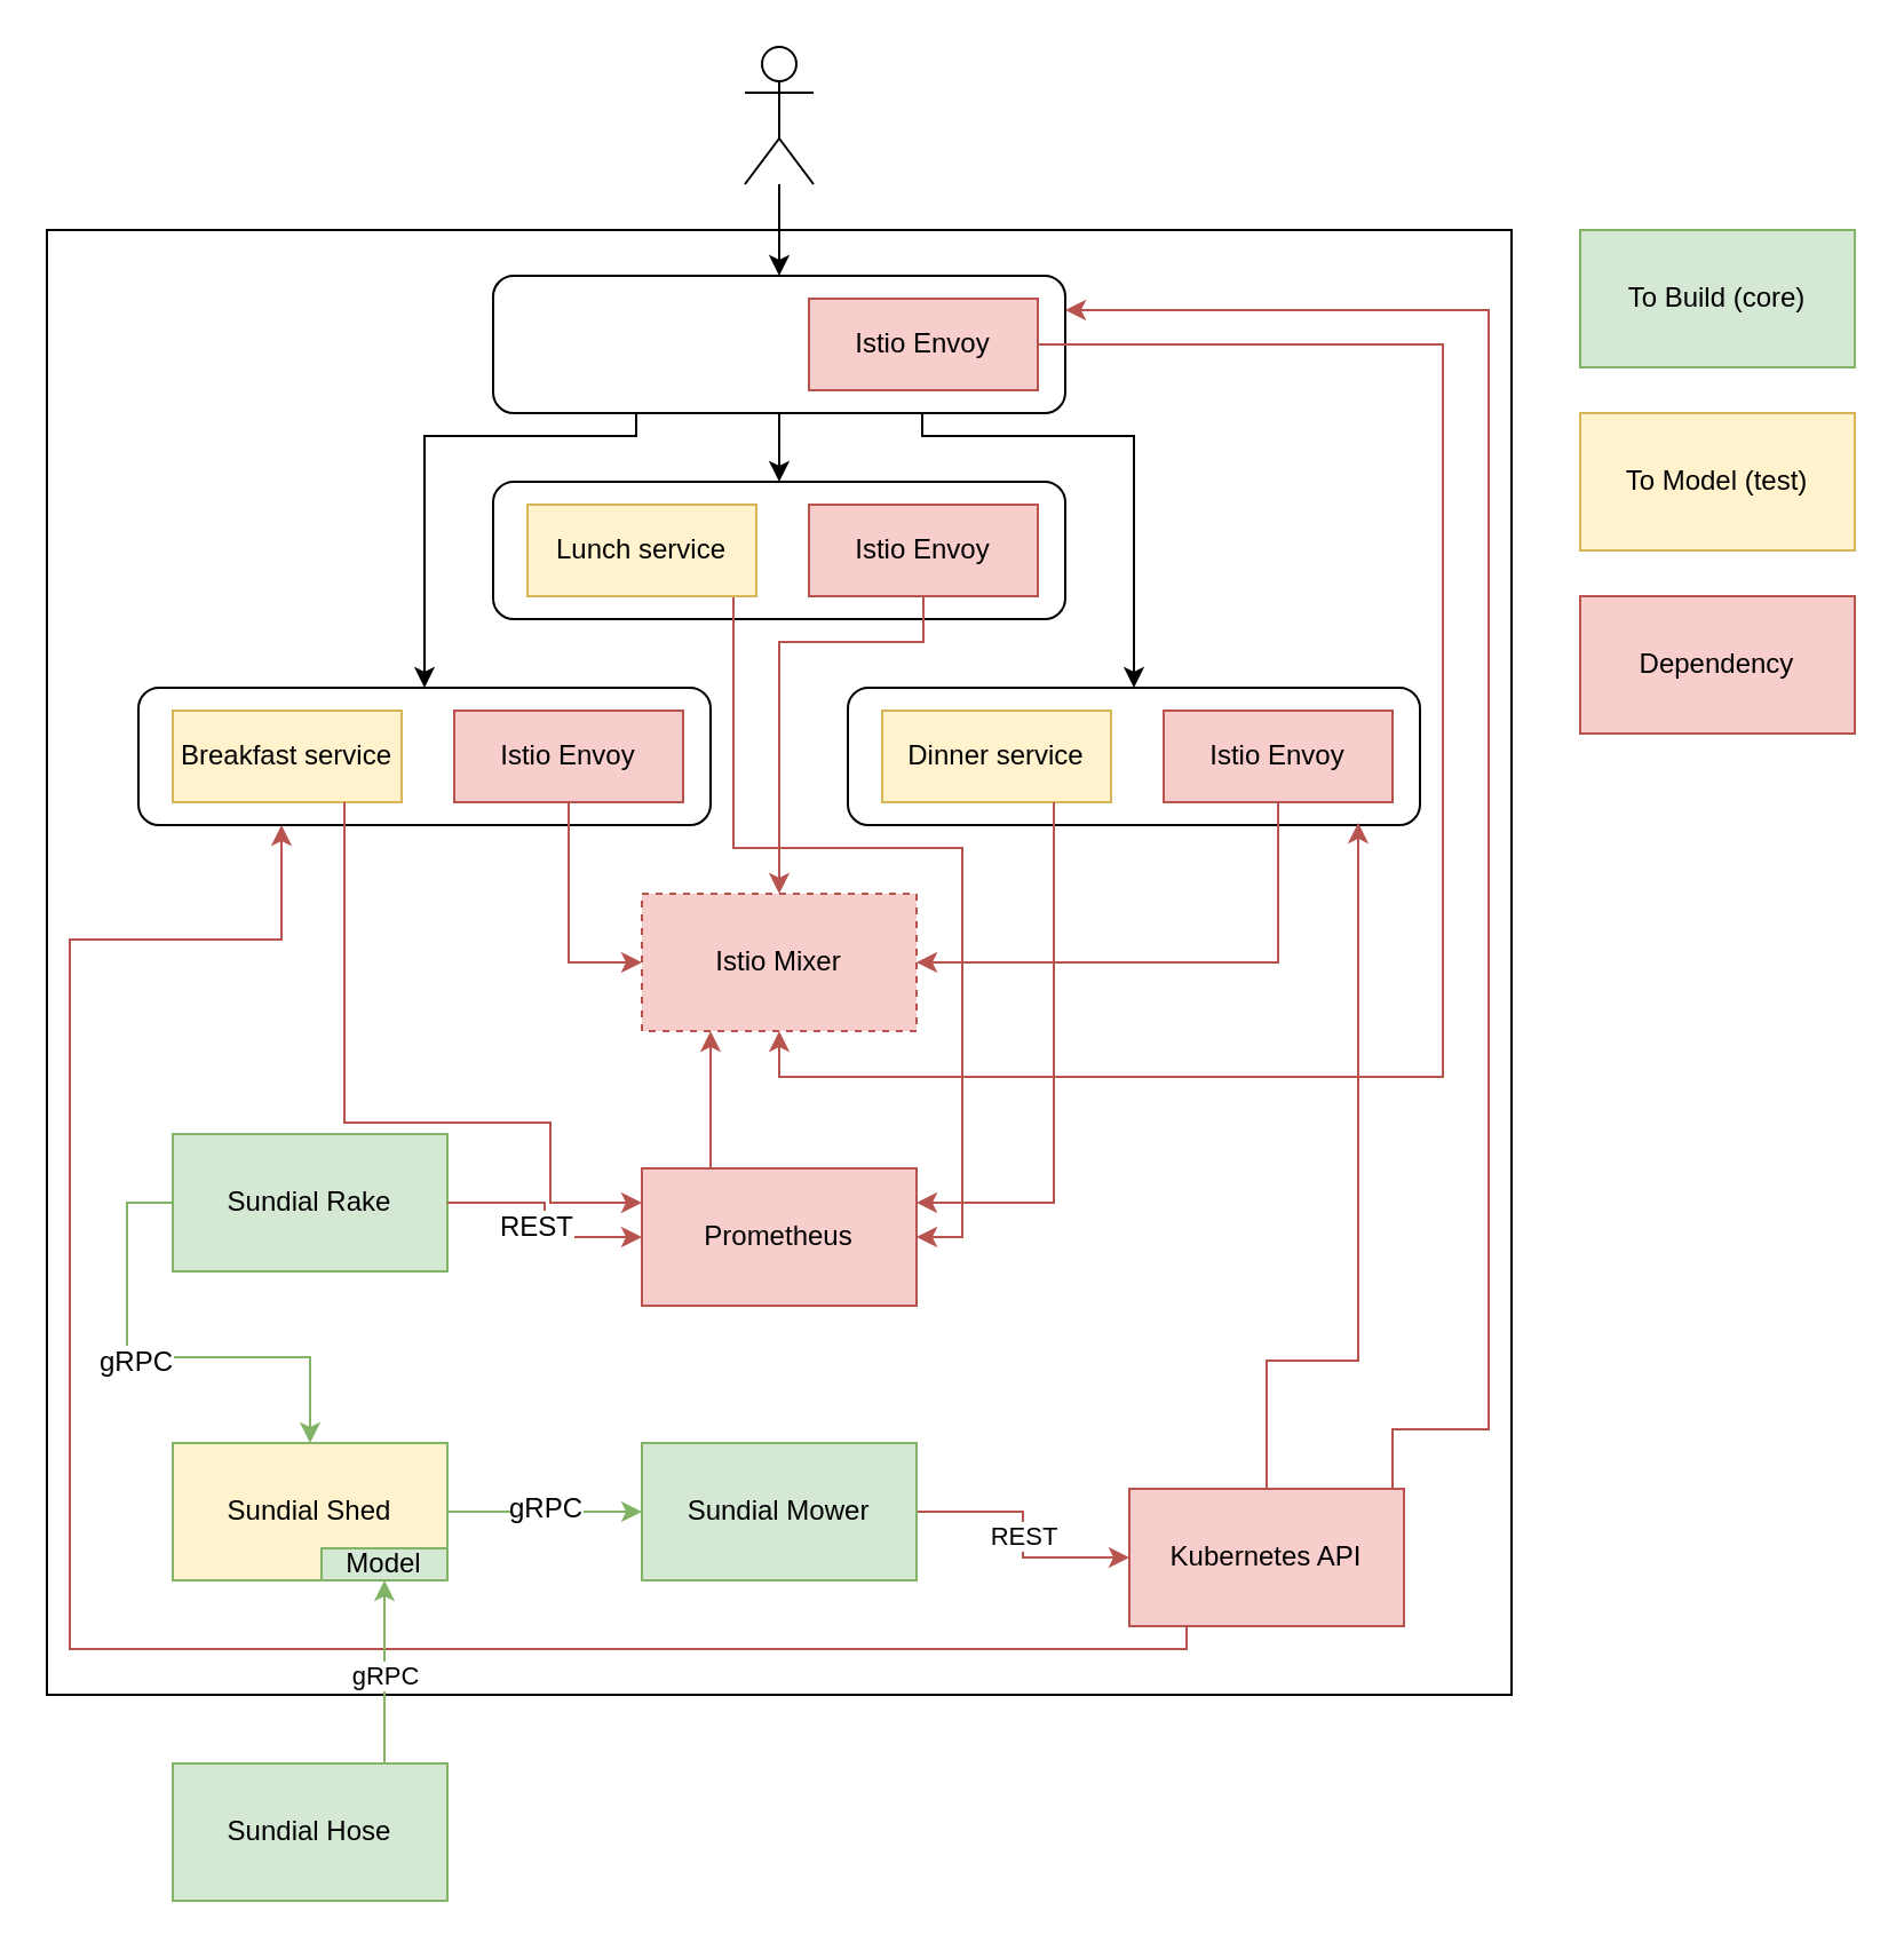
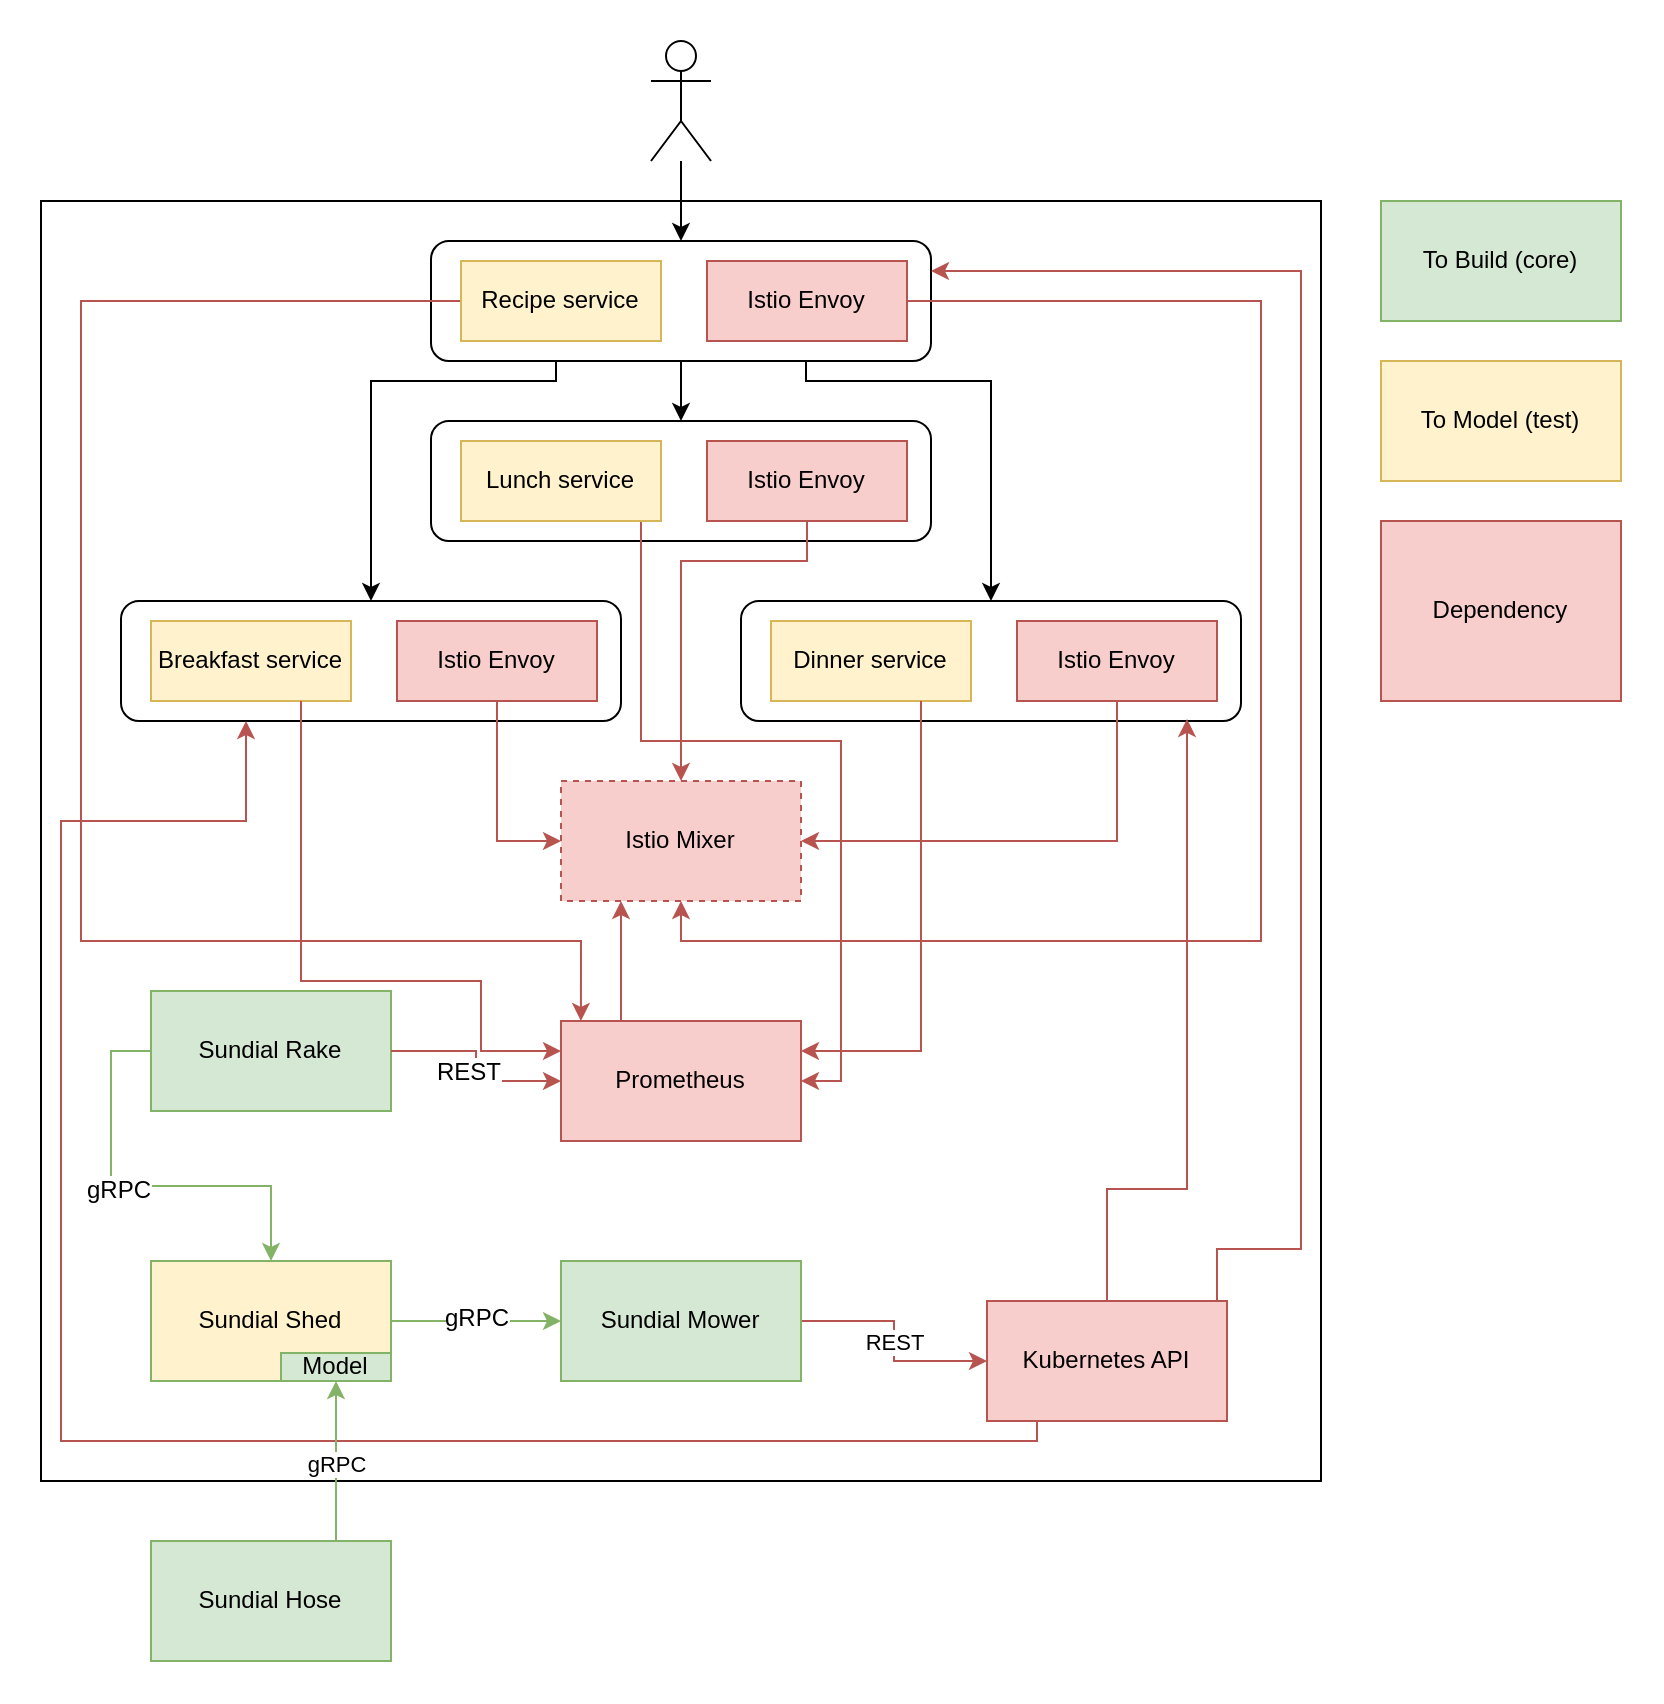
  <mxCell id="0" />
  <mxCell id="1" parent="0" />
  <mxCell id="2" value="" style="whiteSpace=wrap;html=1;aspect=fixed;" parent="1" vertex="1"><mxGeometry x="20" y="100" width="640" height="640" as="geometry" /></mxCell>
  <mxCell id="3" style="edgeStyle=orthogonalEdgeStyle;rounded=0;orthogonalLoop=1;jettySize=auto;html=1;exitX=0.5;exitY=1;exitDx=0;exitDy=0;entryX=0.5;entryY=0;entryDx=0;entryDy=0;" parent="1" source="6" target="11" edge="1"><mxGeometry relative="1" as="geometry" /></mxCell>
  <mxCell id="4" style="edgeStyle=orthogonalEdgeStyle;rounded=0;orthogonalLoop=1;jettySize=auto;html=1;exitX=0.25;exitY=1;exitDx=0;exitDy=0;entryX=0.5;entryY=0;entryDx=0;entryDy=0;" parent="1" source="6" target="16" edge="1"><mxGeometry relative="1" as="geometry"><Array as="points"><mxPoint x="278" y="190" /><mxPoint x="185" y="190" /></Array></mxGeometry></mxCell>
  <mxCell id="5" style="edgeStyle=orthogonalEdgeStyle;rounded=0;orthogonalLoop=1;jettySize=auto;html=1;exitX=0.75;exitY=1;exitDx=0;exitDy=0;entryX=0.5;entryY=0;entryDx=0;entryDy=0;" parent="1" source="6" target="20" edge="1"><mxGeometry relative="1" as="geometry"><Array as="points"><mxPoint x="403" y="190" /><mxPoint x="495" y="190" /></Array></mxGeometry></mxCell>
  <mxCell id="6" value="" style="rounded=1;whiteSpace=wrap;html=1;" parent="1" vertex="1"><mxGeometry x="215" y="120" width="250" height="60" as="geometry" /></mxCell>
+ <mxCell id="7" style="edgeStyle=orthogonalEdgeStyle;rounded=0;orthogonalLoop=1;jettySize=auto;html=1;exitX=0;exitY=0.5;exitDx=0;exitDy=0;fillColor=#f8cecc;strokeColor=#b85450;entryX=0.083;entryY=0;entryDx=0;entryDy=0;entryPerimeter=0;" edge="1" parent="1" source="8" target="50"><mxGeometry relative="1" as="geometry"><mxPoint x="310" y="510" as="targetPoint" /><Array as="points"><mxPoint x="40" y="150" /><mxPoint x="40" y="470" /><mxPoint x="290" y="470" /></Array></mxGeometry></mxCell>
+ <mxCell id="8" value="Recipe service" style="rounded=0;whiteSpace=wrap;html=1;fillColor=#fff2cc;strokeColor=#d6b656;" parent="1" vertex="1"><mxGeometry x="230" y="130" width="100" height="40" as="geometry" /></mxCell>
  <mxCell id="9" style="edgeStyle=orthogonalEdgeStyle;rounded=0;orthogonalLoop=1;jettySize=auto;html=1;exitX=1;exitY=0.5;exitDx=0;exitDy=0;entryX=0.5;entryY=1;entryDx=0;entryDy=0;fillColor=#f8cecc;strokeColor=#b85450;" parent="1" source="10" target="26" edge="1"><mxGeometry relative="1" as="geometry"><Array as="points"><mxPoint x="630" y="150" /><mxPoint x="630" y="470" /><mxPoint x="340" y="470" /></Array></mxGeometry></mxCell>
  <mxCell id="10" value="Istio Envoy" style="rounded=0;whiteSpace=wrap;html=1;fillColor=#f8cecc;strokeColor=#b85450;" parent="1" vertex="1"><mxGeometry x="353" y="130" width="100" height="40" as="geometry" /></mxCell>
  <mxCell id="11" value="" style="rounded=1;whiteSpace=wrap;html=1;" parent="1" vertex="1"><mxGeometry x="215" y="210" width="250" height="60" as="geometry" /></mxCell>
  <mxCell id="12" style="edgeStyle=orthogonalEdgeStyle;rounded=0;orthogonalLoop=1;jettySize=auto;html=1;exitX=0.75;exitY=1;exitDx=0;exitDy=0;entryX=1;entryY=0.5;entryDx=0;entryDy=0;fillColor=#f8cecc;strokeColor=#b85450;" edge="1" parent="1" source="13" target="50"><mxGeometry relative="1" as="geometry"><Array as="points"><mxPoint x="320" y="260" /><mxPoint x="320" y="370" /><mxPoint x="420" y="370" /><mxPoint x="420" y="540" /></Array></mxGeometry></mxCell>
  <mxCell id="13" value="Lunch service" style="rounded=0;whiteSpace=wrap;html=1;fillColor=#fff2cc;strokeColor=#d6b656;" parent="1" vertex="1"><mxGeometry x="230" y="220" width="100" height="40" as="geometry" /></mxCell>
  <mxCell id="14" style="edgeStyle=orthogonalEdgeStyle;rounded=0;orthogonalLoop=1;jettySize=auto;html=1;exitX=0.5;exitY=1;exitDx=0;exitDy=0;entryX=0.5;entryY=0;entryDx=0;entryDy=0;fillColor=#f8cecc;strokeColor=#b85450;" parent="1" source="15" target="26" edge="1"><mxGeometry relative="1" as="geometry"><Array as="points"><mxPoint x="403" y="280" /><mxPoint x="340" y="280" /></Array></mxGeometry></mxCell>
  <mxCell id="15" value="Istio Envoy" style="rounded=0;whiteSpace=wrap;html=1;fillColor=#f8cecc;strokeColor=#b85450;" parent="1" vertex="1"><mxGeometry x="353" y="220" width="100" height="40" as="geometry" /></mxCell>
  <mxCell id="16" value="" style="rounded=1;whiteSpace=wrap;html=1;" parent="1" vertex="1"><mxGeometry x="60" y="300" width="250" height="60" as="geometry" /></mxCell>
  <mxCell id="17" value="Breakfast service" style="rounded=0;whiteSpace=wrap;html=1;fillColor=#fff2cc;strokeColor=#d6b656;" parent="1" vertex="1"><mxGeometry x="75" y="310" width="100" height="40" as="geometry" /></mxCell>
  <mxCell id="18" style="edgeStyle=orthogonalEdgeStyle;rounded=0;orthogonalLoop=1;jettySize=auto;html=1;exitX=0.5;exitY=1;exitDx=0;exitDy=0;entryX=0;entryY=0.5;entryDx=0;entryDy=0;fillColor=#f8cecc;strokeColor=#b85450;" parent="1" source="19" target="26" edge="1"><mxGeometry relative="1" as="geometry" /></mxCell>
  <mxCell id="19" value="Istio Envoy" style="rounded=0;whiteSpace=wrap;html=1;fillColor=#f8cecc;strokeColor=#b85450;" parent="1" vertex="1"><mxGeometry x="198" y="310" width="100" height="40" as="geometry" /></mxCell>
  <mxCell id="20" value="" style="rounded=1;whiteSpace=wrap;html=1;" parent="1" vertex="1"><mxGeometry x="370" y="300" width="250" height="60" as="geometry" /></mxCell>
  <mxCell id="21" value="Dinner service" style="rounded=0;whiteSpace=wrap;html=1;fillColor=#fff2cc;strokeColor=#d6b656;" parent="1" vertex="1"><mxGeometry x="385" y="310" width="100" height="40" as="geometry" /></mxCell>
  <mxCell id="22" style="edgeStyle=orthogonalEdgeStyle;rounded=0;orthogonalLoop=1;jettySize=auto;html=1;exitX=0.5;exitY=1;exitDx=0;exitDy=0;entryX=1;entryY=0.5;entryDx=0;entryDy=0;fillColor=#f8cecc;strokeColor=#b85450;" parent="1" source="23" target="26" edge="1"><mxGeometry relative="1" as="geometry" /></mxCell>
  <mxCell id="23" value="Istio Envoy" style="rounded=0;whiteSpace=wrap;html=1;fillColor=#f8cecc;strokeColor=#b85450;" parent="1" vertex="1"><mxGeometry x="508" y="310" width="100" height="40" as="geometry" /></mxCell>
  <mxCell id="24" value="" style="edgeStyle=orthogonalEdgeStyle;rounded=0;orthogonalLoop=1;jettySize=auto;html=1;" parent="1" source="25" target="6" edge="1"><mxGeometry relative="1" as="geometry" /></mxCell>
  <mxCell id="25" value="" style="shape=umlActor;verticalLabelPosition=bottom;labelBackgroundColor=#ffffff;verticalAlign=top;html=1;outlineConnect=0;" parent="1" vertex="1"><mxGeometry x="325" y="20" width="30" height="60" as="geometry" /></mxCell>
  <mxCell id="26" value="Istio Mixer" style="rounded=0;whiteSpace=wrap;html=1;fillColor=#f8cecc;strokeColor=#b85450;dashed=1;" parent="1" vertex="1"><mxGeometry x="280" y="390" width="120" height="60" as="geometry" /></mxCell>
  <mxCell id="27" style="edgeStyle=orthogonalEdgeStyle;rounded=0;orthogonalLoop=1;jettySize=auto;html=1;exitX=0;exitY=0.5;exitDx=0;exitDy=0;entryX=0.5;entryY=0;entryDx=0;entryDy=0;fillColor=#d5e8d4;strokeColor=#82b366;" parent="1" source="29" target="32" edge="1"><mxGeometry relative="1" as="geometry" /></mxCell>
  <mxCell id="28" value="gRPC" style="text;html=1;resizable=0;points=[];align=center;verticalAlign=middle;labelBackgroundColor=#ffffff;" parent="27" vertex="1" connectable="0"><mxGeometry x="-0.11" y="-2" relative="1" as="geometry"><mxPoint as="offset" /></mxGeometry></mxCell>
  <mxCell id="29" value="Sundial Rake" style="rounded=0;whiteSpace=wrap;html=1;fillColor=#d5e8d4;strokeColor=#82b366;" parent="1" vertex="1"><mxGeometry x="75" y="495" width="120" height="60" as="geometry" /></mxCell>
  <mxCell id="30" style="edgeStyle=orthogonalEdgeStyle;rounded=0;orthogonalLoop=1;jettySize=auto;html=1;exitX=1;exitY=0.5;exitDx=0;exitDy=0;entryX=0;entryY=0.5;entryDx=0;entryDy=0;fillColor=#d5e8d4;strokeColor=#82b366;" parent="1" source="32" target="35" edge="1"><mxGeometry relative="1" as="geometry" /></mxCell>
  <mxCell id="31" value="gRPC" style="text;html=1;resizable=0;points=[];align=center;verticalAlign=middle;labelBackgroundColor=#ffffff;" parent="30" vertex="1" connectable="0"><mxGeometry x="-0.011" y="2" relative="1" as="geometry"><mxPoint as="offset" /></mxGeometry></mxCell>
  <mxCell id="32" value="Sundial Shed" style="rounded=0;whiteSpace=wrap;html=1;fillColor=#fff2cc;strokeColor=#82b366;" parent="1" vertex="1"><mxGeometry x="75" y="630" width="120" height="60" as="geometry" /></mxCell>
  <mxCell id="33" value="Model" style="rounded=0;whiteSpace=wrap;html=1;fillColor=#d5e8d4;strokeColor=#82b366;" parent="1" vertex="1"><mxGeometry x="140" y="676" width="55" height="14" as="geometry" /></mxCell>
  <mxCell id="34" value="REST" style="edgeStyle=orthogonalEdgeStyle;rounded=0;orthogonalLoop=1;jettySize=auto;html=1;exitX=1;exitY=0.5;exitDx=0;exitDy=0;entryX=0;entryY=0.5;entryDx=0;entryDy=0;fillColor=#f8cecc;strokeColor=#b85450;" parent="1" source="35" target="39" edge="1"><mxGeometry relative="1" as="geometry" /></mxCell>
  <mxCell id="35" value="Sundial Mower" style="rounded=0;whiteSpace=wrap;html=1;fillColor=#d5e8d4;strokeColor=#82b366;" parent="1" vertex="1"><mxGeometry x="280" y="630" width="120" height="60" as="geometry" /></mxCell>
  <mxCell id="36" style="edgeStyle=orthogonalEdgeStyle;rounded=0;orthogonalLoop=1;jettySize=auto;html=1;exitX=0.5;exitY=0;exitDx=0;exitDy=0;entryX=0.892;entryY=0.983;entryDx=0;entryDy=0;entryPerimeter=0;fillColor=#f8cecc;strokeColor=#b85450;" parent="1" source="39" target="20" edge="1"><mxGeometry relative="1" as="geometry"><Array as="points"><mxPoint x="593" y="594" /></Array></mxGeometry></mxCell>
  <mxCell id="37" style="edgeStyle=orthogonalEdgeStyle;rounded=0;orthogonalLoop=1;jettySize=auto;html=1;exitX=0.25;exitY=1;exitDx=0;exitDy=0;entryX=0.25;entryY=1;entryDx=0;entryDy=0;fillColor=#f8cecc;strokeColor=#b85450;" parent="1" source="39" target="16" edge="1"><mxGeometry relative="1" as="geometry"><Array as="points"><mxPoint x="518" y="720" /><mxPoint x="30" y="720" /><mxPoint x="30" y="410" /><mxPoint x="123" y="410" /></Array></mxGeometry></mxCell>
  <mxCell id="38" style="edgeStyle=orthogonalEdgeStyle;rounded=0;orthogonalLoop=1;jettySize=auto;html=1;exitX=1;exitY=0.5;exitDx=0;exitDy=0;entryX=1;entryY=0.25;entryDx=0;entryDy=0;fillColor=#f8cecc;strokeColor=#b85450;" parent="1" source="39" target="6" edge="1"><mxGeometry relative="1" as="geometry"><Array as="points"><mxPoint x="608" y="624" /><mxPoint x="650" y="624" /><mxPoint x="650" y="135" /></Array></mxGeometry></mxCell>
  <mxCell id="39" value="Kubernetes API" style="rounded=0;whiteSpace=wrap;html=1;fillColor=#f8cecc;strokeColor=#b85450;" parent="1" vertex="1"><mxGeometry x="493" y="650" width="120" height="60" as="geometry" /></mxCell>
  <mxCell id="40" value="gRPC" style="edgeStyle=orthogonalEdgeStyle;rounded=0;orthogonalLoop=1;jettySize=auto;html=1;exitX=0.75;exitY=0;exitDx=0;exitDy=0;entryX=0.5;entryY=1;entryDx=0;entryDy=0;fillColor=#d5e8d4;strokeColor=#82b366;" parent="1" source="41" target="33" edge="1"><mxGeometry relative="1" as="geometry"><Array as="points"><mxPoint x="168" y="770" /></Array></mxGeometry></mxCell>
  <mxCell id="41" value="Sundial Hose" style="rounded=0;whiteSpace=wrap;html=1;fillColor=#d5e8d4;strokeColor=#82b366;" parent="1" vertex="1"><mxGeometry x="75" y="770" width="120" height="60" as="geometry" /></mxCell>
  <mxCell id="42" value="To Build (core)" style="rounded=0;whiteSpace=wrap;html=1;fillColor=#d5e8d4;strokeColor=#82b366;" parent="1" vertex="1"><mxGeometry x="690" y="100" width="120" height="60" as="geometry" /></mxCell>
  <mxCell id="43" value="To Model (test)" style="rounded=0;whiteSpace=wrap;html=1;fillColor=#fff2cc;strokeColor=#d6b656;" parent="1" vertex="1"><mxGeometry x="690" y="180" width="120" height="60" as="geometry" /></mxCell>
- <mxCell id="44" value="Dependency" style="rounded=0;whiteSpace=wrap;html=1;fillColor=#f8cecc;strokeColor=#b85450;" parent="1" vertex="1"><mxGeometry x="690" y="260" width="120" height="60" as="geometry" /></mxCell>
+ <mxCell id="44" value="Dependency" style="rounded=0;whiteSpace=wrap;html=1;fillColor=#f8cecc;strokeColor=#b85450;" parent="1" vertex="1"><mxGeometry x="690" y="260" width="120" height="90" as="geometry" /></mxCell>
  <mxCell id="45" style="edgeStyle=orthogonalEdgeStyle;rounded=0;orthogonalLoop=1;jettySize=auto;html=1;exitX=1;exitY=0.5;exitDx=0;exitDy=0;entryX=0;entryY=0.5;entryDx=0;entryDy=0;fillColor=#f8cecc;strokeColor=#b85450;" edge="1" parent="1" source="29" target="50"><mxGeometry relative="1" as="geometry" /></mxCell>
  <mxCell id="46" value="REST" style="text;html=1;resizable=0;points=[];align=center;verticalAlign=middle;labelBackgroundColor=#ffffff;" vertex="1" connectable="0" parent="45"><mxGeometry x="0.082" y="-1" relative="1" as="geometry"><mxPoint x="-3.5" y="-1" as="offset" /></mxGeometry></mxCell>
  <mxCell id="47" style="edgeStyle=orthogonalEdgeStyle;rounded=0;orthogonalLoop=1;jettySize=auto;html=1;exitX=0.25;exitY=0;exitDx=0;exitDy=0;entryX=0.25;entryY=1;entryDx=0;entryDy=0;fillColor=#f8cecc;strokeColor=#b85450;" edge="1" parent="1" source="50" target="26"><mxGeometry relative="1" as="geometry" /></mxCell>
  <mxCell id="48" style="edgeStyle=orthogonalEdgeStyle;rounded=0;orthogonalLoop=1;jettySize=auto;html=1;exitX=0.75;exitY=1;exitDx=0;exitDy=0;entryX=0;entryY=0.25;entryDx=0;entryDy=0;fillColor=#f8cecc;strokeColor=#b85450;" edge="1" parent="1" source="17" target="50"><mxGeometry relative="1" as="geometry"><Array as="points"><mxPoint x="150" y="490" /><mxPoint x="240" y="490" /><mxPoint x="240" y="525" /></Array></mxGeometry></mxCell>
  <mxCell id="49" style="edgeStyle=orthogonalEdgeStyle;rounded=0;orthogonalLoop=1;jettySize=auto;html=1;exitX=0.75;exitY=1;exitDx=0;exitDy=0;entryX=1;entryY=0.25;entryDx=0;entryDy=0;fillColor=#f8cecc;strokeColor=#b85450;" edge="1" parent="1" source="21" target="50"><mxGeometry relative="1" as="geometry"><Array as="points"><mxPoint x="460" y="525" /></Array></mxGeometry></mxCell>
  <mxCell id="50" value="Prometheus" style="rounded=0;whiteSpace=wrap;html=1;fillColor=#f8cecc;strokeColor=#b85450;" vertex="1" parent="1"><mxGeometry x="280" y="510" width="120" height="60" as="geometry" /></mxCell>
